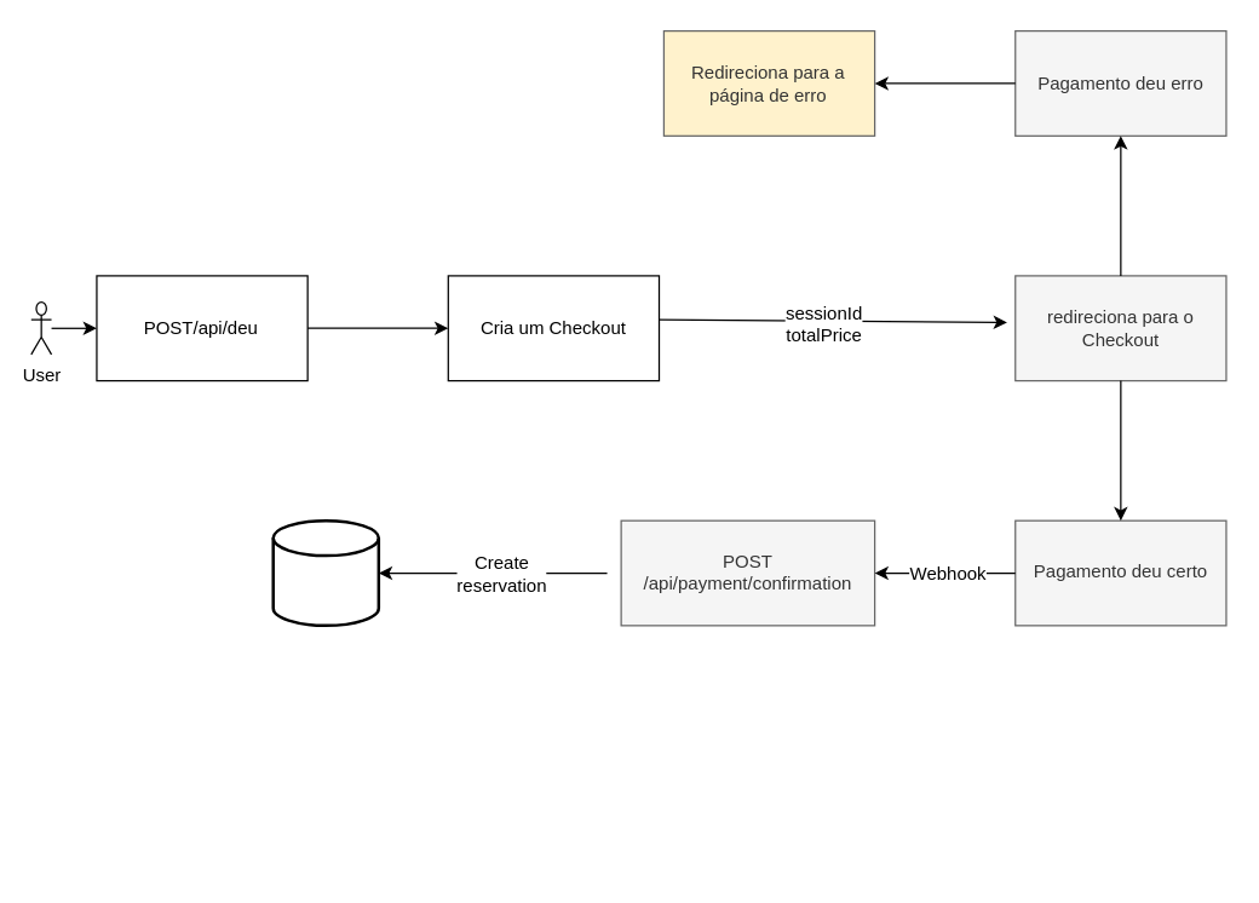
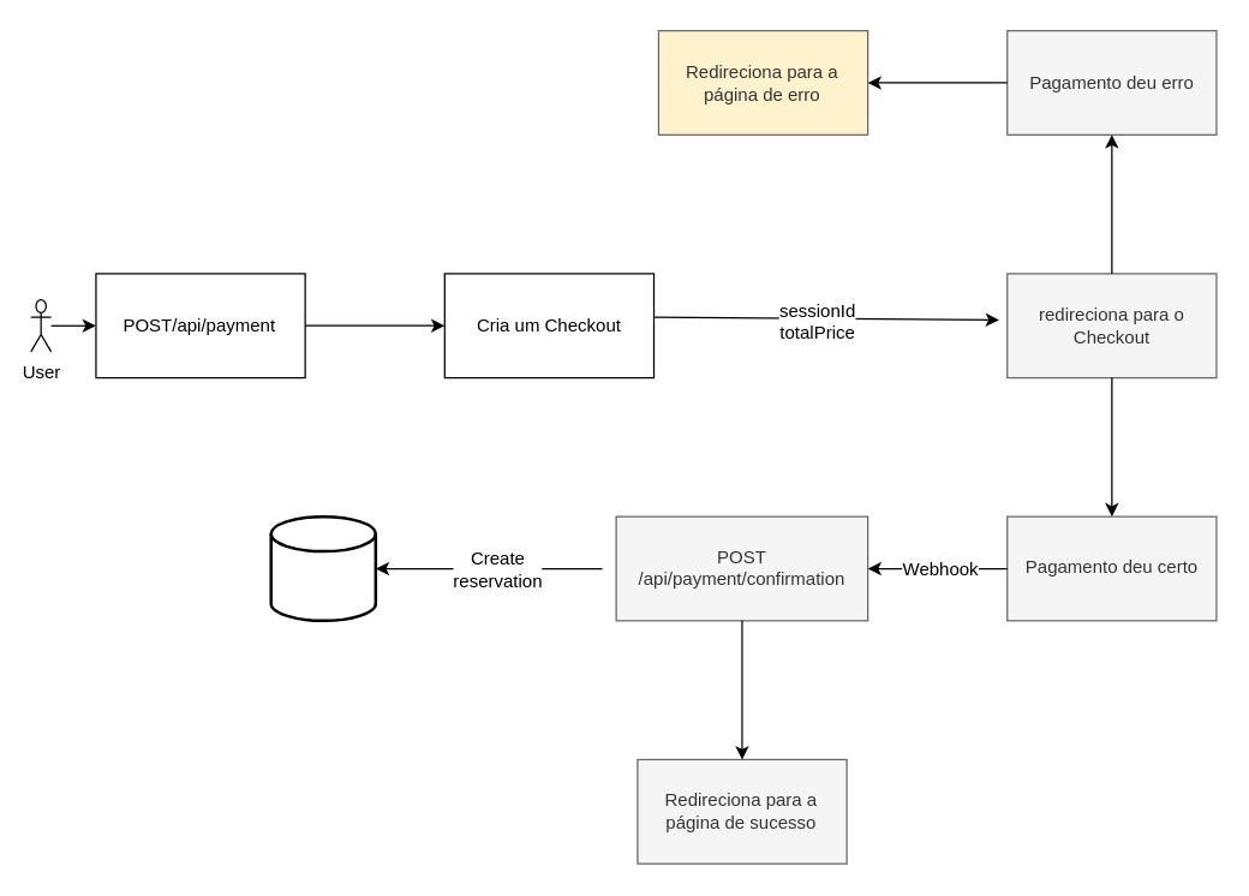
  <mxCell id="0" />
  <mxCell id="1" parent="0" />
  <mxCell id="2" value="User" style="shape=umlActor;verticalLabelPosition=bottom;verticalAlign=top;html=1;outlineConnect=0;container=0;fontSize=12;" vertex="1" parent="1"><mxGeometry x="20" y="199.219" width="13.405" height="34.688" as="geometry" /></mxCell>
  <mxCell id="3" value="redireciona para o Checkout" style="whiteSpace=wrap;html=1;fontSize=12;fillColor=#f5f5f5;strokeColor=#666666;fontColor=#333333;" vertex="1" parent="1"><mxGeometry x="670.588" y="181.875" width="139.412" height="69.375" as="geometry" /></mxCell>
- <mxCell id="4" value="POST/api/deu" style="whiteSpace=wrap;html=1;fontSize=12;verticalAlign=middle;align=center;" vertex="1" parent="1"><mxGeometry x="63.343" y="181.875" width="139.412" height="69.375" as="geometry" /></mxCell>
+ <mxCell id="4" value="POST/api/payment" style="whiteSpace=wrap;html=1;fontSize=12;verticalAlign=middle;align=center;" vertex="1" parent="1"><mxGeometry x="63.343" y="181.875" width="139.412" height="69.375" as="geometry" /></mxCell>
  <mxCell id="5" value="" style="edgeStyle=orthogonalEdgeStyle;rounded=0;orthogonalLoop=1;jettySize=auto;html=1;" edge="1" parent="1" source="2" target="4"><mxGeometry relative="1" as="geometry" /></mxCell>
  <mxCell id="6" value="Cria um Checkout" style="whiteSpace=wrap;html=1;fontSize=12;verticalAlign=middle;align=center;" vertex="1" parent="1"><mxGeometry x="295.696" y="181.875" width="139.412" height="69.375" as="geometry" /></mxCell>
  <mxCell id="7" value="" style="edgeStyle=orthogonalEdgeStyle;rounded=0;orthogonalLoop=1;jettySize=auto;html=1;" edge="1" parent="1" source="4" target="6"><mxGeometry relative="1" as="geometry" /></mxCell>
  <mxCell id="8" value="Pagamento deu erro" style="whiteSpace=wrap;html=1;fontSize=12;fillColor=#f5f5f5;strokeColor=#666666;fontColor=#333333;" vertex="1" parent="1"><mxGeometry x="670.588" y="20" width="139.412" height="69.375" as="geometry" /></mxCell>
  <mxCell id="9" value="" style="edgeStyle=orthogonalEdgeStyle;rounded=0;orthogonalLoop=1;jettySize=auto;html=1;" edge="1" parent="1" source="3" target="8"><mxGeometry relative="1" as="geometry" /></mxCell>
  <mxCell id="10" value="Redireciona para a página de erro" style="whiteSpace=wrap;html=1;fontSize=12;fillColor=#fff2cc;strokeColor=#666666;fontColor=#333333;" vertex="1" parent="1"><mxGeometry x="438.235" y="20" width="139.412" height="69.375" as="geometry" /></mxCell>
  <mxCell id="11" value="" style="edgeStyle=orthogonalEdgeStyle;rounded=0;orthogonalLoop=1;jettySize=auto;html=1;" edge="1" parent="1" source="8" target="10"><mxGeometry relative="1" as="geometry" /></mxCell>
  <mxCell id="12" value="Pagamento deu certo" style="whiteSpace=wrap;html=1;fontSize=12;fillColor=#f5f5f5;strokeColor=#666666;fontColor=#333333;" vertex="1" parent="1"><mxGeometry x="670.588" y="343.75" width="139.412" height="69.375" as="geometry" /></mxCell>
  <mxCell id="13" value="" style="edgeStyle=orthogonalEdgeStyle;rounded=0;orthogonalLoop=1;jettySize=auto;html=1;" edge="1" parent="1" source="3" target="12"><mxGeometry relative="1" as="geometry" /></mxCell>
  <mxCell id="14" value="" style="endArrow=classic;html=1;rounded=0;entryX=-0.039;entryY=0.444;entryDx=0;entryDy=0;entryPerimeter=0;exitX=0.997;exitY=0.417;exitDx=0;exitDy=0;exitPerimeter=0;" edge="1" parent="1" source="6" target="3"><mxGeometry width="50" height="50" relative="1" as="geometry"><mxPoint x="484.706" y="268.594" as="sourcePoint" /><mxPoint x="542.795" y="210.781" as="targetPoint" /></mxGeometry></mxCell>
  <mxCell id="15" value="sessionId&lt;br style=&quot;font-size: 12px;&quot;&gt;totalPrice" style="edgeLabel;html=1;align=center;verticalAlign=middle;resizable=0;points=[];fontSize=12;" vertex="1" connectable="0" parent="14"><mxGeometry x="-0.058" y="-2" relative="1" as="geometry"><mxPoint as="offset" /></mxGeometry></mxCell>
  <mxCell id="16" value="POST&lt;br&gt;/api/payment/confirmation" style="whiteSpace=wrap;html=1;fontSize=12;fillColor=#f5f5f5;strokeColor=#666666;fontColor=#333333;" vertex="1" parent="1"><mxGeometry x="410" y="343.75" width="167.65" height="69.38" as="geometry" /></mxCell>
  <mxCell id="17" value="" style="edgeStyle=orthogonalEdgeStyle;rounded=0;orthogonalLoop=1;jettySize=auto;html=1;" edge="1" parent="1" source="12" target="16"><mxGeometry relative="1" as="geometry" /></mxCell>
  <mxCell id="18" value="Webhook" style="edgeLabel;html=1;align=center;verticalAlign=middle;resizable=0;points=[];fontSize=12;" vertex="1" connectable="0" parent="17"><mxGeometry x="-0.03" relative="1" as="geometry"><mxPoint as="offset" /></mxGeometry></mxCell>
  <mxCell id="19" value="" style="strokeWidth=2;html=1;shape=mxgraph.flowchart.database;whiteSpace=wrap;" vertex="1" parent="1"><mxGeometry x="180" y="343.75" width="69.706" height="69.375" as="geometry" /></mxCell>
  <mxCell id="20" value="" style="endArrow=classic;html=1;rounded=0;exitX=0;exitY=0.5;exitDx=0;exitDy=0;entryX=1;entryY=0.5;entryDx=0;entryDy=0;entryPerimeter=0;" edge="1" parent="1" target="19"><mxGeometry width="50" height="50" relative="1" as="geometry"><mxPoint x="400.735" y="378.438" as="sourcePoint" /><mxPoint x="342.647" y="326.406" as="targetPoint" /></mxGeometry></mxCell>
  <mxCell id="21" value="Create&lt;br style=&quot;font-size: 12px;&quot;&gt;reservation" style="edgeLabel;html=1;align=center;verticalAlign=middle;resizable=0;points=[];fontSize=12;" vertex="1" connectable="0" parent="20"><mxGeometry x="-0.07" relative="1" as="geometry"><mxPoint as="offset" /></mxGeometry></mxCell>
+ <mxCell id="22" value="Redireciona para a&lt;br style=&quot;font-size: 12px;&quot;&gt;página de sucesso" style="whiteSpace=wrap;html=1;fontSize=12;fillColor=#f5f5f5;strokeColor=#666666;fontColor=#333333;" vertex="1" parent="1"><mxGeometry x="424.235" y="505.625" width="139.412" height="69.375" as="geometry" /></mxCell>
+ <mxCell id="23" value="" style="edgeStyle=orthogonalEdgeStyle;rounded=0;orthogonalLoop=1;jettySize=auto;html=1;" edge="1" parent="1" source="16" target="22"><mxGeometry relative="1" as="geometry" /></mxCell>
